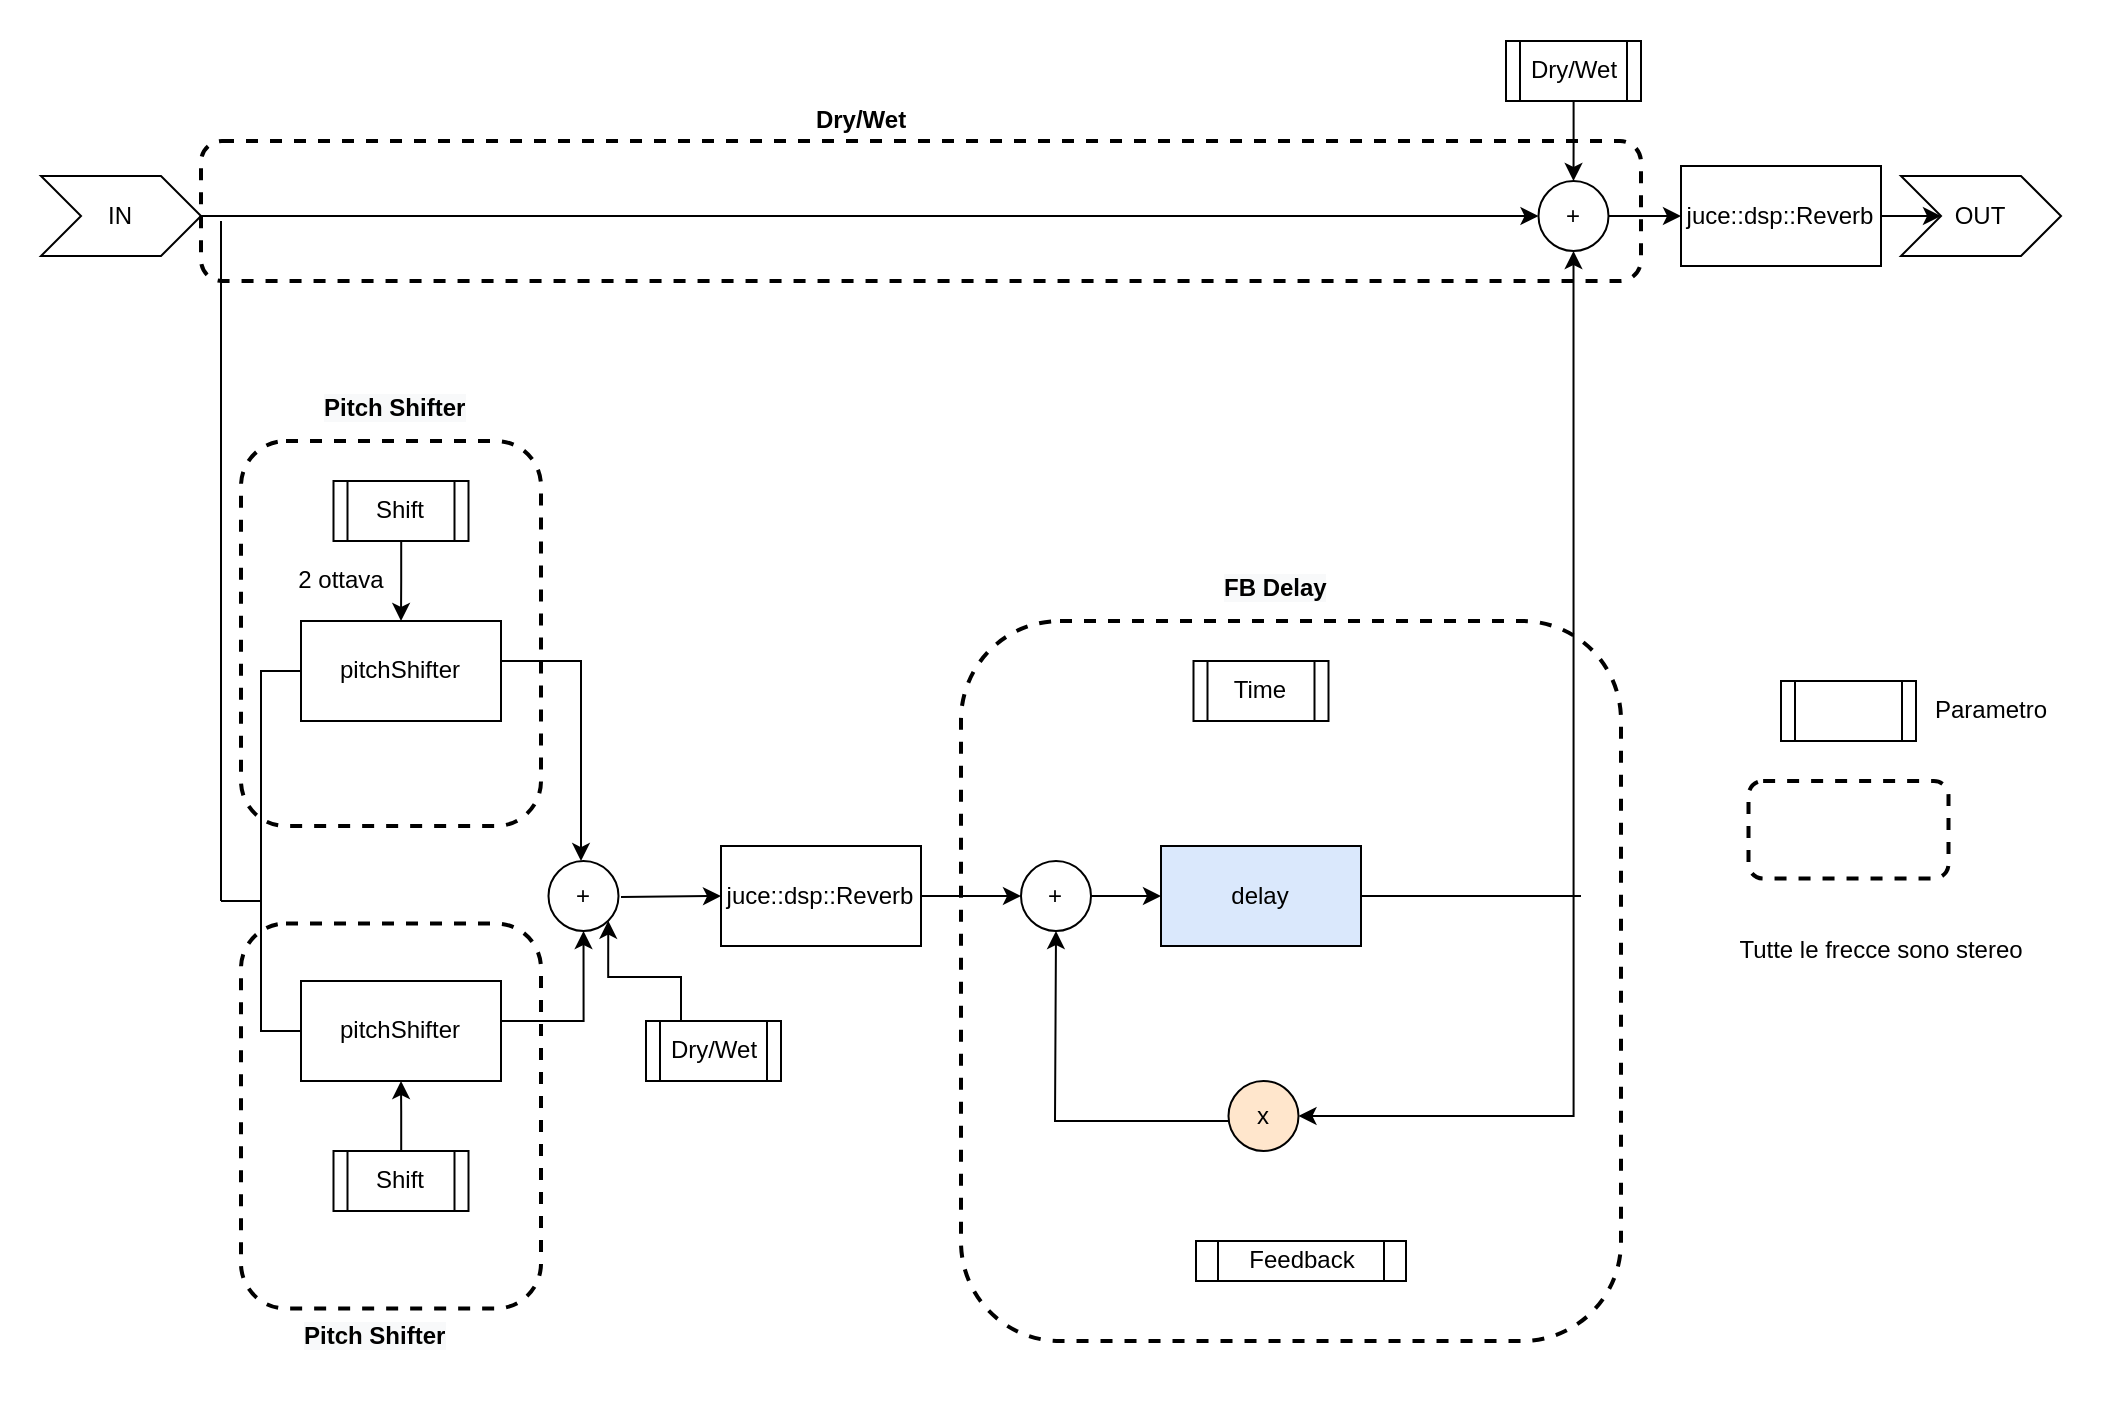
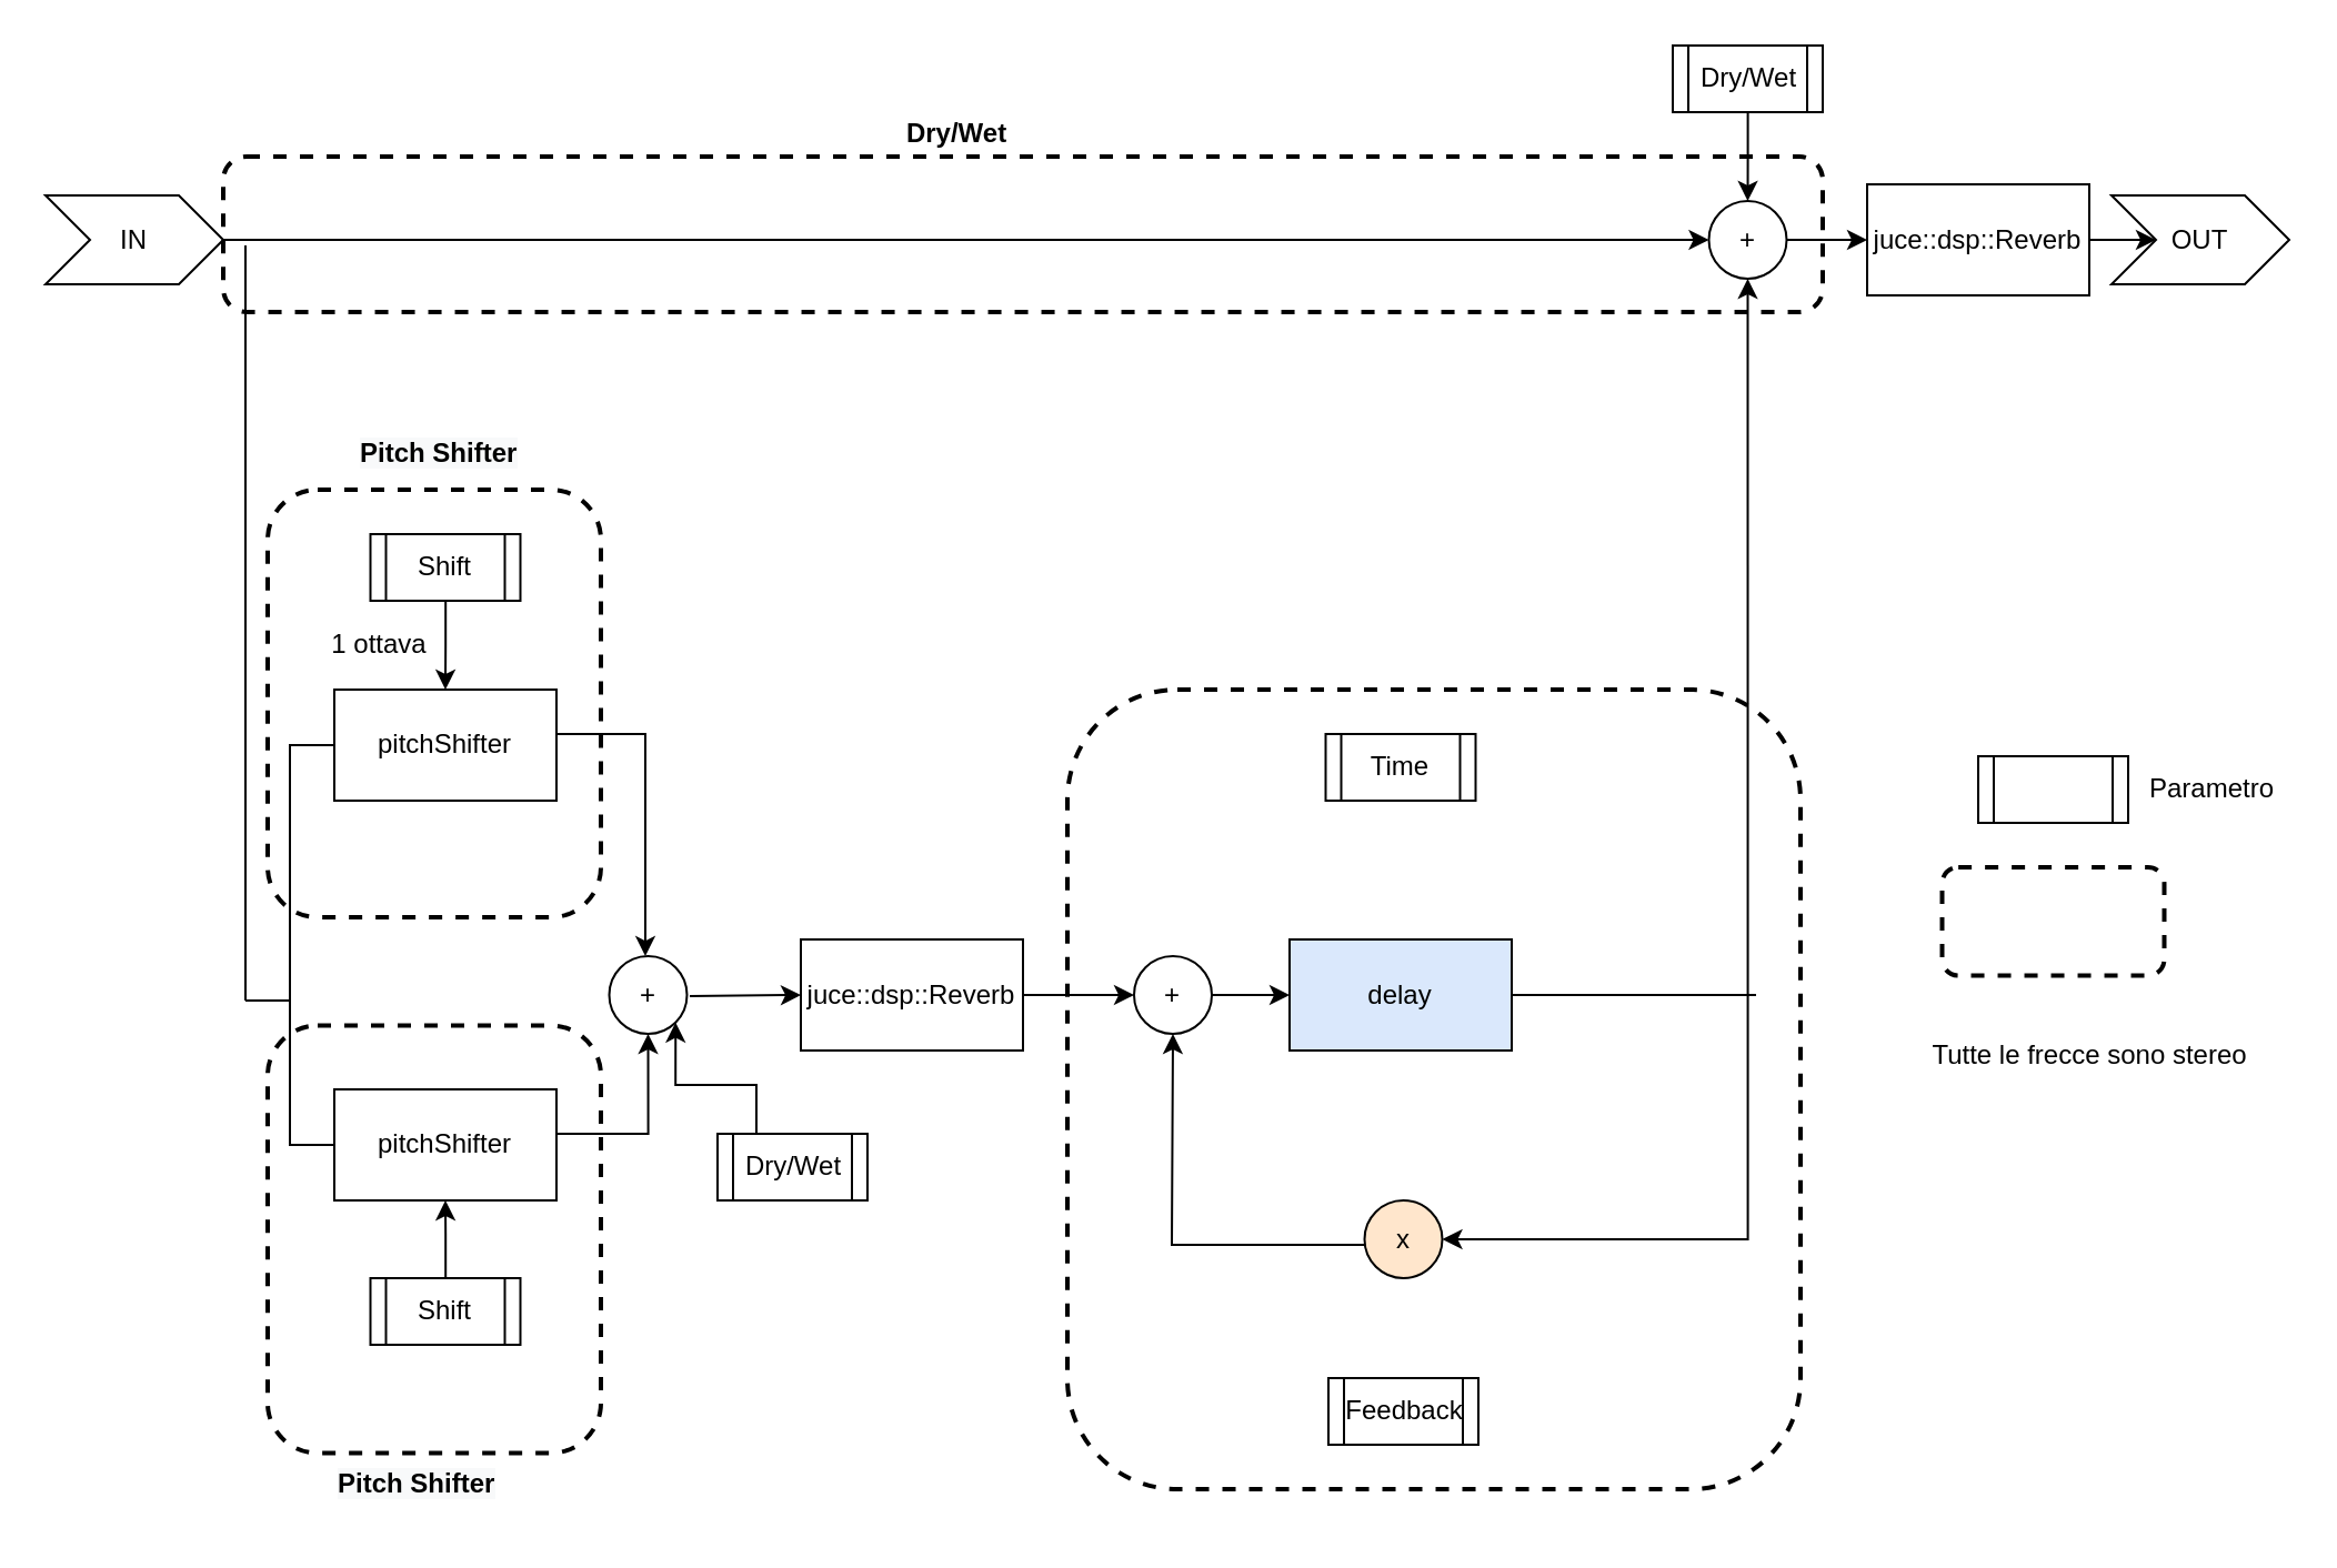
  <mxCell id="0" />
  <mxCell id="1" parent="0" />
  <mxCell id="2" style="edgeStyle=orthogonalEdgeStyle;rounded=0;orthogonalLoop=1;jettySize=auto;html=1;entryX=0;entryY=0.5;entryDx=0;entryDy=0;" edge="1" parent="1" source="3" target="9"><mxGeometry relative="1" as="geometry"><mxPoint x="530" y="110" as="targetPoint" /></mxGeometry></mxCell>
  <mxCell id="3" value="IN" style="shape=step;perimeter=stepPerimeter;whiteSpace=wrap;html=1;fixedSize=1;" vertex="1" parent="1"><mxGeometry x="20" y="87.5" width="80" height="40" as="geometry" /></mxCell>
  <mxCell id="4" value="OUT" style="shape=step;perimeter=stepPerimeter;whiteSpace=wrap;html=1;fixedSize=1;" vertex="1" parent="1"><mxGeometry x="950" y="87.5" width="80" height="40" as="geometry" /></mxCell>
  <mxCell id="5" style="edgeStyle=orthogonalEdgeStyle;rounded=0;orthogonalLoop=1;jettySize=auto;html=1;entryX=0;entryY=0.5;entryDx=0;entryDy=0;" edge="1" parent="1" source="6" target="4"><mxGeometry relative="1" as="geometry" /></mxCell>
  <mxCell id="6" value="juce::dsp::Reverb" style="rounded=0;whiteSpace=wrap;html=1;" vertex="1" parent="1"><mxGeometry x="840" y="82.5" width="100" height="50" as="geometry" /></mxCell>
  <mxCell id="7" style="edgeStyle=orthogonalEdgeStyle;rounded=0;orthogonalLoop=1;jettySize=auto;html=1;entryX=0;entryY=0.5;entryDx=0;entryDy=0;" edge="1" parent="1" source="9" target="6"><mxGeometry relative="1" as="geometry" /></mxCell>
  <mxCell id="8" style="edgeStyle=orthogonalEdgeStyle;rounded=0;orthogonalLoop=1;jettySize=auto;html=1;entryX=1;entryY=0.5;entryDx=0;entryDy=0;startArrow=classic;startFill=1;endArrow=classic;endFill=1;" edge="1" parent="1" source="9" target="18"><mxGeometry relative="1" as="geometry"><Array as="points"><mxPoint x="786" y="558" /></Array></mxGeometry></mxCell>
  <mxCell id="9" value="+" style="ellipse;whiteSpace=wrap;html=1;aspect=fixed;" vertex="1" parent="1"><mxGeometry x="768.75" y="90" width="35" height="35" as="geometry" /></mxCell>
  <mxCell id="10" style="edgeStyle=orthogonalEdgeStyle;rounded=0;orthogonalLoop=1;jettySize=auto;html=1;entryX=0.5;entryY=0;entryDx=0;entryDy=0;" edge="1" parent="1" source="11" target="9"><mxGeometry relative="1" as="geometry" /></mxCell>
  <mxCell id="11" value="Dry/Wet" style="shape=process;whiteSpace=wrap;html=1;backgroundOutline=1;" vertex="1" parent="1"><mxGeometry x="752.5" y="20" width="67.5" height="30" as="geometry" /></mxCell>
  <mxCell id="12" value="" style="endArrow=classic;html=1;rounded=0;entryX=0;entryY=0.5;entryDx=0;entryDy=0;" edge="1" parent="1" target="20"><mxGeometry width="50" height="50" relative="1" as="geometry"><mxPoint x="310" y="448" as="sourcePoint" /><mxPoint x="320" y="450" as="targetPoint" /></mxGeometry></mxCell>
  <mxCell id="13" style="edgeStyle=orthogonalEdgeStyle;rounded=0;orthogonalLoop=1;jettySize=auto;html=1;startArrow=none;startFill=0;endArrow=none;endFill=0;" edge="1" parent="1" source="14"><mxGeometry relative="1" as="geometry"><mxPoint x="790" y="447.5" as="targetPoint" /></mxGeometry></mxCell>
  <mxCell id="14" value="delay" style="rounded=0;whiteSpace=wrap;html=1;fillColor=#dae8fc;" vertex="1" parent="1"><mxGeometry x="580" y="422.5" width="100" height="50" as="geometry" /></mxCell>
  <mxCell id="15" style="edgeStyle=orthogonalEdgeStyle;rounded=0;orthogonalLoop=1;jettySize=auto;html=1;entryX=0;entryY=0.5;entryDx=0;entryDy=0;" edge="1" parent="1" source="16" target="14"><mxGeometry relative="1" as="geometry" /></mxCell>
  <mxCell id="16" value="+" style="ellipse;whiteSpace=wrap;html=1;aspect=fixed;" vertex="1" parent="1"><mxGeometry x="510" y="430" width="35" height="35" as="geometry" /></mxCell>
  <mxCell id="17" style="edgeStyle=orthogonalEdgeStyle;rounded=0;orthogonalLoop=1;jettySize=auto;html=1;startArrow=none;startFill=0;endArrow=classic;endFill=1;" edge="1" parent="1" source="18" target="16"><mxGeometry relative="1" as="geometry"><Array as="points"><mxPoint x="527" y="560" /></Array></mxGeometry></mxCell>
  <mxCell id="18" value="x" style="ellipse;whiteSpace=wrap;html=1;aspect=fixed;fillColor=#ffe6cc;" vertex="1" parent="1"><mxGeometry x="613.75" y="540" width="35" height="35" as="geometry" /></mxCell>
  <mxCell id="19" value="" style="edgeStyle=orthogonalEdgeStyle;rounded=0;orthogonalLoop=1;jettySize=auto;html=1;" edge="1" parent="1" source="20" target="16"><mxGeometry relative="1" as="geometry" /></mxCell>
  <mxCell id="20" value="juce::dsp::Reverb" style="rounded=0;whiteSpace=wrap;html=1;" vertex="1" parent="1"><mxGeometry x="360" y="422.5" width="100" height="50" as="geometry" /></mxCell>
- <mxCell id="21" value="Feedback" style="shape=process;whiteSpace=wrap;html=1;backgroundOutline=1;" vertex="1" parent="1"><mxGeometry x="597.5" y="620" width="105" height="20" as="geometry" /></mxCell>
+ <mxCell id="21" value="Feedback" style="shape=process;whiteSpace=wrap;html=1;backgroundOutline=1;" vertex="1" parent="1"><mxGeometry x="597.5" y="620" width="67.5" height="30" as="geometry" /></mxCell>
  <mxCell id="22" value="Time" style="shape=process;whiteSpace=wrap;html=1;backgroundOutline=1;" vertex="1" parent="1"><mxGeometry x="596.25" y="330" width="67.5" height="30" as="geometry" /></mxCell>
  <mxCell id="23" style="edgeStyle=orthogonalEdgeStyle;rounded=0;orthogonalLoop=1;jettySize=auto;html=1;endArrow=none;endFill=0;" edge="1" parent="1" source="24"><mxGeometry relative="1" as="geometry"><mxPoint x="130" y="450" as="targetPoint" /></mxGeometry></mxCell>
  <mxCell id="24" value="pitchShifter" style="rounded=0;whiteSpace=wrap;html=1;" vertex="1" parent="1"><mxGeometry x="150" y="310" width="100" height="50" as="geometry" /></mxCell>
  <mxCell id="25" value="" style="edgeStyle=orthogonalEdgeStyle;rounded=0;orthogonalLoop=1;jettySize=auto;html=1;" edge="1" parent="1" source="26" target="24"><mxGeometry relative="1" as="geometry" /></mxCell>
  <mxCell id="26" value="Shift" style="shape=process;whiteSpace=wrap;html=1;backgroundOutline=1;" vertex="1" parent="1"><mxGeometry x="166.25" y="240" width="67.5" height="30" as="geometry" /></mxCell>
  <mxCell id="27" style="edgeStyle=orthogonalEdgeStyle;rounded=0;orthogonalLoop=1;jettySize=auto;html=1;endArrow=none;endFill=0;" edge="1" parent="1" source="28"><mxGeometry relative="1" as="geometry"><mxPoint x="130" y="450" as="targetPoint" /></mxGeometry></mxCell>
  <mxCell id="28" value="pitchShifter" style="rounded=0;whiteSpace=wrap;html=1;" vertex="1" parent="1"><mxGeometry x="150" y="490" width="100" height="50" as="geometry" /></mxCell>
  <mxCell id="29" value="" style="edgeStyle=orthogonalEdgeStyle;rounded=0;orthogonalLoop=1;jettySize=auto;html=1;" edge="1" parent="1" source="30" target="28"><mxGeometry relative="1" as="geometry" /></mxCell>
  <mxCell id="30" value="Shift" style="shape=process;whiteSpace=wrap;html=1;backgroundOutline=1;" vertex="1" parent="1"><mxGeometry x="166.25" y="575" width="67.5" height="30" as="geometry" /></mxCell>
  <mxCell id="31" value="" style="endArrow=none;html=1;rounded=0;strokeWidth=1;" edge="1" parent="1"><mxGeometry width="50" height="50" relative="1" as="geometry"><mxPoint x="110" y="110" as="sourcePoint" /><mxPoint x="110" y="450" as="targetPoint" /></mxGeometry></mxCell>
  <mxCell id="32" style="edgeStyle=orthogonalEdgeStyle;rounded=0;orthogonalLoop=1;jettySize=auto;html=1;entryX=1;entryY=0;entryDx=0;entryDy=0;endArrow=none;endFill=0;startArrow=classic;startFill=1;" edge="1" parent="1" source="34" target="28"><mxGeometry relative="1" as="geometry"><Array as="points"><mxPoint x="291" y="510" /><mxPoint x="250" y="510" /></Array></mxGeometry></mxCell>
  <mxCell id="33" style="edgeStyle=orthogonalEdgeStyle;rounded=0;orthogonalLoop=1;jettySize=auto;html=1;entryX=1;entryY=1;entryDx=0;entryDy=0;endArrow=none;endFill=0;startArrow=classic;startFill=1;" edge="1" parent="1" source="34" target="24"><mxGeometry relative="1" as="geometry"><Array as="points"><mxPoint x="290" y="330" /><mxPoint x="250" y="330" /></Array></mxGeometry></mxCell>
  <mxCell id="34" value="+" style="ellipse;whiteSpace=wrap;html=1;aspect=fixed;" vertex="1" parent="1"><mxGeometry x="273.75" y="430" width="35" height="35" as="geometry" /></mxCell>
  <mxCell id="35" style="edgeStyle=orthogonalEdgeStyle;rounded=0;orthogonalLoop=1;jettySize=auto;html=1;entryX=1;entryY=1;entryDx=0;entryDy=0;startArrow=none;startFill=0;endArrow=classic;endFill=1;strokeWidth=1;" edge="1" parent="1" source="36" target="34"><mxGeometry relative="1" as="geometry"><Array as="points"><mxPoint x="340" y="488" /><mxPoint x="304" y="488" /></Array></mxGeometry></mxCell>
  <mxCell id="36" value="Dry/Wet&lt;br&gt;" style="shape=process;whiteSpace=wrap;html=1;backgroundOutline=1;" vertex="1" parent="1"><mxGeometry x="322.5" y="510" width="67.5" height="30" as="geometry" /></mxCell>
  <mxCell id="37" value="" style="endArrow=none;html=1;rounded=0;" edge="1" parent="1"><mxGeometry width="50" height="50" relative="1" as="geometry"><mxPoint x="110" y="450" as="sourcePoint" /><mxPoint x="130" y="450" as="targetPoint" /></mxGeometry></mxCell>
- <mxCell id="38" value="2 ottava" style="text;html=1;align=center;verticalAlign=middle;resizable=0;points=[];autosize=1;strokeColor=none;fillColor=none;" vertex="1" parent="1"><mxGeometry x="140" y="280" width="60" height="20" as="geometry" /></mxCell>
+ <mxCell id="38" value="1 ottava" style="text;html=1;align=center;verticalAlign=middle;resizable=0;points=[];autosize=1;strokeColor=none;fillColor=none;" vertex="1" parent="1"><mxGeometry x="140" y="280" width="60" height="20" as="geometry" /></mxCell>
  <mxCell id="39" value="" style="rounded=1;whiteSpace=wrap;html=1;glass=0;strokeWidth=2;fillColor=none;dashed=1;" vertex="1" parent="1"><mxGeometry x="100" y="70" width="720" height="70" as="geometry" /></mxCell>
  <mxCell id="40" value="&lt;b&gt;Dry/Wet&lt;/b&gt;" style="text;html=1;align=center;verticalAlign=middle;resizable=0;points=[];autosize=1;strokeColor=none;fillColor=none;" vertex="1" parent="1"><mxGeometry x="400" y="50" width="60" height="20" as="geometry" /></mxCell>
  <mxCell id="41" value="" style="rounded=1;whiteSpace=wrap;html=1;glass=0;strokeWidth=2;fillColor=none;dashed=1;" vertex="1" parent="1"><mxGeometry x="480" y="310" width="330" height="360" as="geometry" /></mxCell>
- <mxCell id="42" value="&lt;b style=&quot;color: rgb(0 , 0 , 0) ; font-family: &amp;#34;helvetica&amp;#34; ; font-size: 12px ; font-style: normal ; letter-spacing: normal ; text-align: center ; text-indent: 0px ; text-transform: none ; word-spacing: 0px ; background-color: rgb(248 , 249 , 250)&quot;&gt;FB Delay&lt;/b&gt;" style="text;whiteSpace=wrap;html=1;" vertex="1" parent="1"><mxGeometry x="610" y="280" width="70" height="30" as="geometry" /></mxCell>
  <mxCell id="43" value="" style="rounded=1;whiteSpace=wrap;html=1;glass=0;strokeWidth=2;fillColor=none;dashed=1;" vertex="1" parent="1"><mxGeometry x="120" y="220" width="150" height="192.5" as="geometry" /></mxCell>
  <mxCell id="44" value="" style="rounded=1;whiteSpace=wrap;html=1;glass=0;strokeWidth=2;fillColor=none;dashed=1;" vertex="1" parent="1"><mxGeometry x="120" y="461.25" width="150" height="192.5" as="geometry" /></mxCell>
  <mxCell id="45" value="&lt;b style=&quot;color: rgb(0 , 0 , 0) ; font-family: &amp;#34;helvetica&amp;#34; ; font-size: 12px ; font-style: normal ; letter-spacing: normal ; text-align: center ; text-indent: 0px ; text-transform: none ; word-spacing: 0px ; background-color: rgb(248 , 249 , 250)&quot;&gt;Pitch Shifter&lt;/b&gt;" style="text;whiteSpace=wrap;html=1;" vertex="1" parent="1"><mxGeometry x="160" y="190" width="80" height="30" as="geometry" /></mxCell>
  <mxCell id="46" value="&lt;b style=&quot;color: rgb(0 , 0 , 0) ; font-family: &amp;#34;helvetica&amp;#34; ; font-size: 12px ; font-style: normal ; letter-spacing: normal ; text-align: center ; text-indent: 0px ; text-transform: none ; word-spacing: 0px ; background-color: rgb(248 , 249 , 250)&quot;&gt;Pitch Shifter&lt;/b&gt;" style="text;whiteSpace=wrap;html=1;" vertex="1" parent="1"><mxGeometry x="150" y="653.75" width="80" height="30" as="geometry" /></mxCell>
  <mxCell id="47" value="Tutte le frecce sono stereo" style="text;html=1;align=center;verticalAlign=middle;resizable=0;points=[];autosize=1;strokeColor=none;fillColor=none;" vertex="1" parent="1"><mxGeometry x="860" y="465" width="160" height="20" as="geometry" /></mxCell>
  <mxCell id="48" value="" style="shape=process;whiteSpace=wrap;html=1;backgroundOutline=1;" vertex="1" parent="1"><mxGeometry x="890" y="340" width="67.5" height="30" as="geometry" /></mxCell>
  <mxCell id="49" value="Parametro" style="text;html=1;align=center;verticalAlign=middle;resizable=0;points=[];autosize=1;strokeColor=none;fillColor=none;" vertex="1" parent="1"><mxGeometry x="960" y="345" width="70" height="20" as="geometry" /></mxCell>
  <mxCell id="50" value="" style="rounded=1;whiteSpace=wrap;html=1;glass=0;strokeWidth=2;fillColor=none;dashed=1;" vertex="1" parent="1"><mxGeometry x="873.75" y="390" width="100" height="48.75" as="geometry" /></mxCell>
